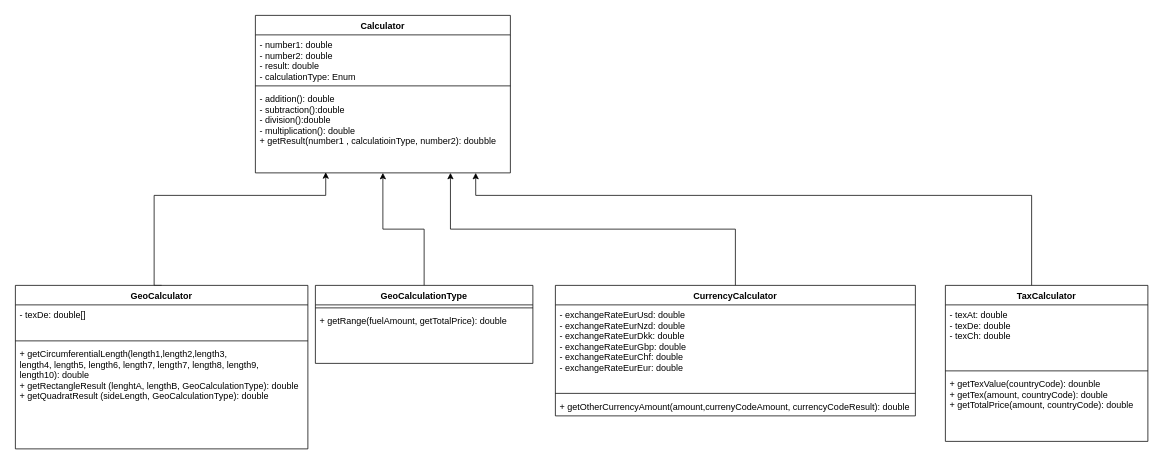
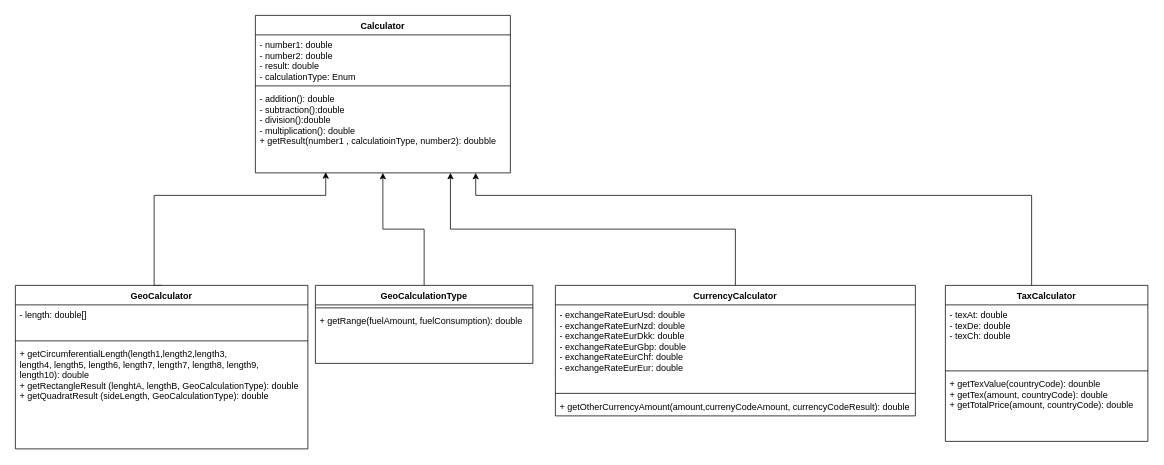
  <mxCell id="0" />
  <mxCell id="1" parent="0" />
  <mxCell id="2" value="" style="edgeStyle=orthogonalEdgeStyle;rounded=0;orthogonalLoop=1;jettySize=auto;html=1;startArrow=none;startFill=0;endArrow=classic;endFill=1;entryX=0.276;entryY=0.993;entryDx=0;entryDy=0;entryPerimeter=0;exitX=0.5;exitY=0;exitDx=0;exitDy=0;" edge="1" parent="1" source="6" target="24"><mxGeometry relative="1" as="geometry"><Array as="points"><mxPoint x="205" y="260" /><mxPoint x="434" y="260" /></Array></mxGeometry></mxCell>
  <mxCell id="3" style="edgeStyle=orthogonalEdgeStyle;rounded=0;orthogonalLoop=1;jettySize=auto;html=1;startArrow=none;startFill=0;endArrow=classic;endFill=1;entryX=0.5;entryY=1;entryDx=0;entryDy=0;entryPerimeter=0;" edge="1" parent="1" source="10" target="24"><mxGeometry relative="1" as="geometry" /></mxCell>
  <mxCell id="4" style="edgeStyle=orthogonalEdgeStyle;rounded=0;orthogonalLoop=1;jettySize=auto;html=1;entryX=0.765;entryY=1;entryDx=0;entryDy=0;entryPerimeter=0;startArrow=none;startFill=0;endArrow=classic;endFill=1;" edge="1" parent="1" source="13" target="24"><mxGeometry relative="1" as="geometry" /></mxCell>
  <mxCell id="5" style="edgeStyle=orthogonalEdgeStyle;rounded=0;orthogonalLoop=1;jettySize=auto;html=1;entryX=0.864;entryY=1;entryDx=0;entryDy=0;entryPerimeter=0;startArrow=none;startFill=0;endArrow=classic;endFill=1;" edge="1" parent="1" source="17" target="24"><mxGeometry relative="1" as="geometry"><Array as="points"><mxPoint x="1375" y="260" /><mxPoint x="634" y="260" /></Array></mxGeometry></mxCell>
  <mxCell id="6" value="GeoCalculator" style="swimlane;fontStyle=1;align=center;verticalAlign=top;childLayout=stackLayout;horizontal=1;startSize=26;horizontalStack=0;resizeParent=1;resizeParentMax=0;resizeLast=0;collapsible=1;marginBottom=0;" vertex="1" parent="1"><mxGeometry y="380" width="390" height="218" as="geometry" x="20" /></mxCell>
- <mxCell id="7" value="- texDe: double[]&#10;&#10;" style="text;strokeColor=none;fillColor=none;align=left;verticalAlign=top;spacingLeft=4;spacingRight=4;overflow=hidden;rotatable=0;points=[[0,0.5],[1,0.5]];portConstraint=eastwest;" vertex="1" parent="6"><mxGeometry y="26" width="390" height="44" as="geometry" /></mxCell>
+ <mxCell id="7" value="- length: double[]&#10;&#10;" style="text;strokeColor=none;fillColor=none;align=left;verticalAlign=top;spacingLeft=4;spacingRight=4;overflow=hidden;rotatable=0;points=[[0,0.5],[1,0.5]];portConstraint=eastwest;" vertex="1" parent="6"><mxGeometry y="26" width="390" height="44" as="geometry" /></mxCell>
  <mxCell id="8" value="" style="line;strokeWidth=1;fillColor=none;align=left;verticalAlign=middle;spacingTop=-1;spacingLeft=3;spacingRight=3;rotatable=0;labelPosition=right;points=[];portConstraint=eastwest;" vertex="1" parent="6"><mxGeometry y="70" width="390" height="8" as="geometry" /></mxCell>
  <mxCell id="9" value="+ getCircumferentialLength(length1,length2,length3,&#10;length4, length5, length6, length7, length7, length8, length9,&#10;length10): double&#10;+ getRectangleResult (lenghtA, lengthB, GeoCalculationType): double&#10;+ getQuadratResult (sideLength, GeoCalculationType): double" style="text;strokeColor=none;fillColor=none;align=left;verticalAlign=top;spacingLeft=4;spacingRight=4;overflow=hidden;rotatable=0;points=[[0,0.5],[1,0.5]];portConstraint=eastwest;" vertex="1" parent="6"><mxGeometry y="78" width="390" height="140" as="geometry" /></mxCell>
  <mxCell id="10" value="GeoCalculationType" style="swimlane;fontStyle=1;align=center;verticalAlign=top;childLayout=stackLayout;horizontal=1;startSize=26;horizontalStack=0;resizeParent=1;resizeParentMax=0;resizeLast=0;collapsible=1;marginBottom=0;" vertex="1" parent="1"><mxGeometry x="420" y="380" width="290" height="104" as="geometry" /></mxCell>
  <mxCell id="11" value="" style="line;strokeWidth=1;fillColor=none;align=left;verticalAlign=middle;spacingTop=-1;spacingLeft=3;spacingRight=3;rotatable=0;labelPosition=right;points=[];portConstraint=eastwest;" vertex="1" parent="10"><mxGeometry y="26" width="290" height="8" as="geometry" /></mxCell>
- <mxCell id="12" value="+ getRange(fuelAmount, getTotalPrice): double" style="text;strokeColor=none;fillColor=none;align=left;verticalAlign=top;spacingLeft=4;spacingRight=4;overflow=hidden;rotatable=0;points=[[0,0.5],[1,0.5]];portConstraint=eastwest;" vertex="1" parent="10"><mxGeometry y="34" width="290" height="70" as="geometry" /></mxCell>
+ <mxCell id="12" value="+ getRange(fuelAmount, fuelConsumption): double" style="text;strokeColor=none;fillColor=none;align=left;verticalAlign=top;spacingLeft=4;spacingRight=4;overflow=hidden;rotatable=0;points=[[0,0.5],[1,0.5]];portConstraint=eastwest;" vertex="1" parent="10"><mxGeometry y="34" width="290" height="70" as="geometry" /></mxCell>
  <mxCell id="13" value="CurrencyCalculator" style="swimlane;fontStyle=1;align=center;verticalAlign=top;childLayout=stackLayout;horizontal=1;startSize=26;horizontalStack=0;resizeParent=1;resizeParentMax=0;resizeLast=0;collapsible=1;marginBottom=0;" vertex="1" parent="1"><mxGeometry x="740" y="380" width="480" height="174" as="geometry" /></mxCell>
  <mxCell id="14" value="- exchangeRateEurUsd: double&#10;- exchangeRateEurNzd: double&#10;- exchangeRateEurDkk: double&#10;- exchangeRateEurGbp: double&#10;- exchangeRateEurChf: double&#10;- exchangeRateEurEur: double&#10;" style="text;strokeColor=none;fillColor=none;align=left;verticalAlign=top;spacingLeft=4;spacingRight=4;overflow=hidden;rotatable=0;points=[[0,0.5],[1,0.5]];portConstraint=eastwest;" vertex="1" parent="13"><mxGeometry y="26" width="480" height="114" as="geometry" /></mxCell>
  <mxCell id="15" value="" style="line;strokeWidth=1;fillColor=none;align=left;verticalAlign=middle;spacingTop=-1;spacingLeft=3;spacingRight=3;rotatable=0;labelPosition=right;points=[];portConstraint=eastwest;" vertex="1" parent="13"><mxGeometry y="140" width="480" height="8" as="geometry" /></mxCell>
  <mxCell id="16" value="+ getOtherCurrencyAmount(amount,currenyCodeAmount, currencyCodeResult): double&#10;" style="text;strokeColor=none;fillColor=none;align=left;verticalAlign=top;spacingLeft=4;spacingRight=4;overflow=hidden;rotatable=0;points=[[0,0.5],[1,0.5]];portConstraint=eastwest;" vertex="1" parent="13"><mxGeometry y="148" width="480" height="26" as="geometry" /></mxCell>
  <mxCell id="17" value="TaxCalculator" style="swimlane;fontStyle=1;align=center;verticalAlign=top;childLayout=stackLayout;horizontal=1;startSize=26;horizontalStack=0;resizeParent=1;resizeParentMax=0;resizeLast=0;collapsible=1;marginBottom=0;" vertex="1" parent="1"><mxGeometry x="1260" y="380" width="270" height="208" as="geometry" /></mxCell>
  <mxCell id="18" value="- texAt: double&#10;- texDe: double&#10;- texCh: double&#10;" style="text;strokeColor=none;fillColor=none;align=left;verticalAlign=top;spacingLeft=4;spacingRight=4;overflow=hidden;rotatable=0;points=[[0,0.5],[1,0.5]];portConstraint=eastwest;" vertex="1" parent="17"><mxGeometry y="26" width="270" height="84" as="geometry" /></mxCell>
  <mxCell id="19" value="" style="line;strokeWidth=1;fillColor=none;align=left;verticalAlign=middle;spacingTop=-1;spacingLeft=3;spacingRight=3;rotatable=0;labelPosition=right;points=[];portConstraint=eastwest;" vertex="1" parent="17"><mxGeometry y="110" width="270" height="8" as="geometry" /></mxCell>
  <mxCell id="20" value="+ getTexValue(countryCode): dounble&#10;+ getTex(amount, countryCode): double&#10;+ getTotalPrice(amount, countryCode): double" style="text;strokeColor=none;fillColor=none;align=left;verticalAlign=top;spacingLeft=4;spacingRight=4;overflow=hidden;rotatable=0;points=[[0,0.5],[1,0.5]];portConstraint=eastwest;" vertex="1" parent="17"><mxGeometry y="118" width="270" height="90" as="geometry" /></mxCell>
  <mxCell id="21" value="Calculator" style="swimlane;fontStyle=1;align=center;verticalAlign=top;childLayout=stackLayout;horizontal=1;startSize=26;horizontalStack=0;resizeParent=1;resizeParentMax=0;resizeLast=0;collapsible=1;marginBottom=0;" vertex="1" parent="1"><mxGeometry x="340" y="20" width="340" height="210" as="geometry" /></mxCell>
  <mxCell id="22" value="- number1: double&#10;- number2: double&#10;- result: double&#10;- calculationType: Enum&#10;" style="text;strokeColor=none;fillColor=none;align=left;verticalAlign=top;spacingLeft=4;spacingRight=4;overflow=hidden;rotatable=0;points=[[0,0.5],[1,0.5]];portConstraint=eastwest;" vertex="1" parent="21"><mxGeometry y="26" width="340" height="64" as="geometry" /></mxCell>
  <mxCell id="23" value="" style="line;strokeWidth=1;fillColor=none;align=left;verticalAlign=middle;spacingTop=-1;spacingLeft=3;spacingRight=3;rotatable=0;labelPosition=right;points=[];portConstraint=eastwest;" vertex="1" parent="21"><mxGeometry y="90" width="340" height="8" as="geometry" /></mxCell>
  <mxCell id="24" value="- addition(): double&#10;- subtraction():double&#10;- division():double&#10;- multiplication(): double&#10;+ getResult(number1 , calculatioinType, number2): doubble" style="text;strokeColor=none;fillColor=none;align=left;verticalAlign=top;spacingLeft=4;spacingRight=4;overflow=hidden;rotatable=0;points=[[0,0.5],[1,0.5]];portConstraint=eastwest;" vertex="1" parent="21"><mxGeometry y="98" width="340" height="112" as="geometry" /></mxCell>
